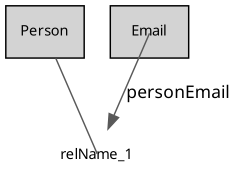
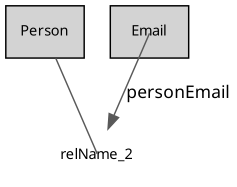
  digraph {
    splines=polyline
    node [fontname=sans fontsize=10 shape=box style=filled]
    edge [arrowtail=none color=gray35 decorate=false dir=forward fontname=sans fontsize=12 labelfloat=false labelfontcolor=black]
    n1 [height=0.5 label=Person width=0.75]
-   relName_1 [bgcolor=white height=0.5 shape=plaintext width=0.75 style=""]
+   relName_1 [bgcolor=white height=0.5 shape=plaintext width=0.75 label=relName_2 style=""]
    n3 [height=0.5 label=Email width=0.75]
    n1 -> relName_1 [arrowhead=none headclip=false]
    n3 -> relName_1 [arrowhead=normal label=personEmail tailclip=false]
  }
